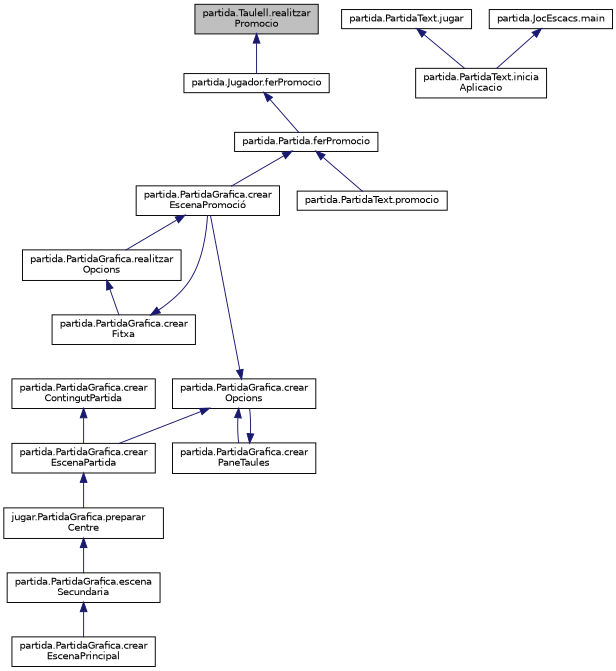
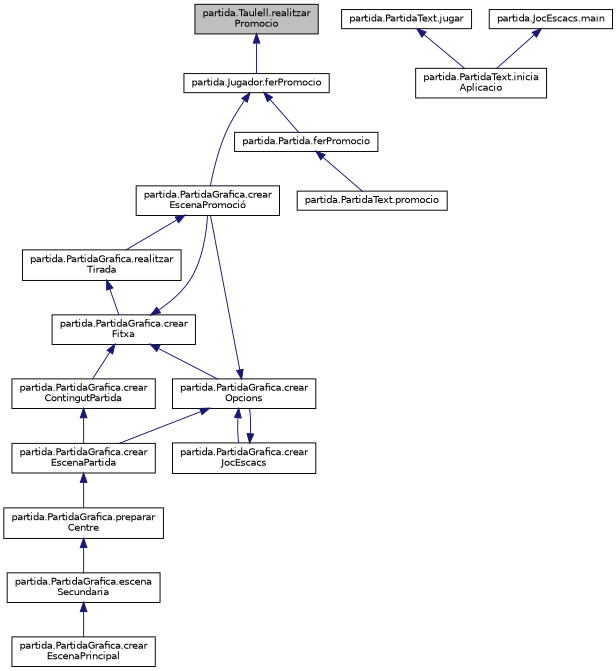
  digraph {
    rankdir=TB
    node [color=black fillcolor=white fontname=Helvetica fontsize=10 shape=record style=filled]
    edge [color=midnightblue dir=back fontname=Helvetica fontsize=10 labelfontname=Helvetica labelfontsize=10 style=solid]
    n1 [fillcolor=grey75 fontcolor=black height=0.2 label="partida.Taulell.realitzar\lPromocio" width=0.4]
    n2 [height=0.2 label="partida.Jugador.ferPromocio" width=0.4]
    n3 [height=0.2 label="partida.Partida.ferPromocio" width=0.4]
    n4 [height=0.2 label="partida.PartidaGrafica.crear\lEscenaPromoció" width=0.4]
    n5 [height=0.2 label="partida.PartidaText.promocio" width=0.4]
-   n6 [height=0.2 label="partida.PartidaGrafica.realitzar\lOpcions" width=0.4]
+   n6 [height=0.2 label="partida.PartidaGrafica.realitzar\lTirada" width=0.4]
    n7 [height=0.2 label="partida.PartidaGrafica.crear\lFitxa" width=0.4]
    n8 [height=0.2 label="partida.PartidaGrafica.crear\lContingutPartida" width=0.4]
    n9 [height=0.2 label="partida.PartidaGrafica.crear\lOpcions" width=0.4]
    n10 [height=0.2 label="partida.PartidaGrafica.crear\lEscenaPartida" width=0.4]
-   n11 [height=0.2 label="partida.PartidaGrafica.crear\lPaneTaules" width=0.4]
-   n12 [height=0.2 label="jugar.PartidaGrafica.preparar\lCentre" width=0.4]
+   n11 [height=0.2 label="partida.PartidaGrafica.crear\lJocEscacs" width=0.4]
+   n12 [height=0.2 label="partida.PartidaGrafica.preparar\lCentre" width=0.4]
    n13 [height=0.2 label="partida.PartidaGrafica.escena\lSecundaria" width=0.4]
    n14 [height=0.2 label="partida.PartidaGrafica.crear\lEscenaPrincipal" width=0.4]
    n15 [height=0.2 label="partida.PartidaText.jugar" width=0.4]
    n16 [height=0.2 label="partida.PartidaText.inicia\lAplicacio" width=0.4]
    n17 [height=0.2 label="partida.JocEscacs.main" width=0.4]
    n1 -> n2
    n2 -> n3
-   n3 -> n4
+   n2 -> n4
    n3 -> n5
    n4 -> n6
    n6 -> n7
    n7 -> n4
+   n7 -> n8
+   n7 -> n9
    n8 -> n10
    n9 -> n4
    n9 -> n10
    n9 -> n11
    n10 -> n12
    n11 -> n9
    n12 -> n13
    n13 -> n14
    n15 -> n16
    n17 -> n16
  }
